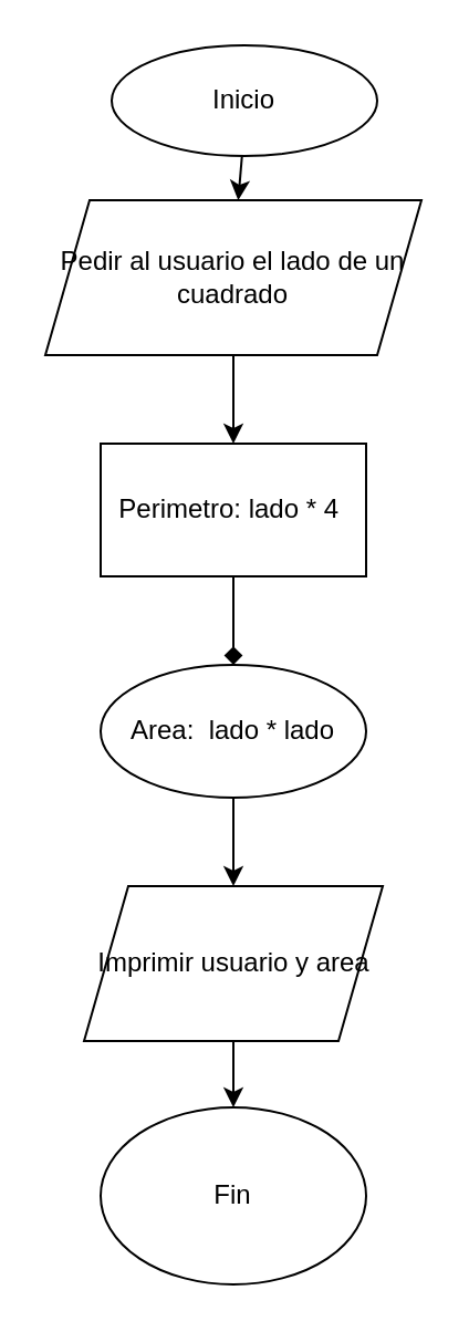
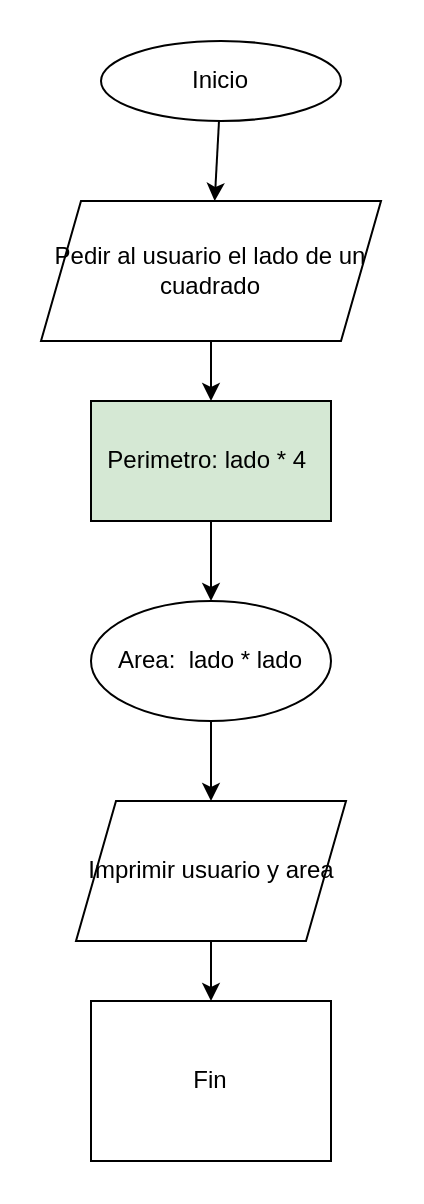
  <mxCell id="0" />
  <mxCell id="1" parent="0" />
  <mxCell id="2" value="" style="edgeStyle=none;html=1;" edge="1" parent="1" source="3" target="5"><mxGeometry relative="1" as="geometry" /></mxCell>
- <mxCell id="3" value="Inicio" style="ellipse;whiteSpace=wrap;html=1;" vertex="1" parent="1"><mxGeometry x="50" y="20" width="120" height="50" as="geometry" /></mxCell>
+ <mxCell id="3" value="Inicio" style="ellipse;whiteSpace=wrap;html=1;" vertex="1" parent="1"><mxGeometry x="50" y="20" width="120" height="40" as="geometry" /></mxCell>
  <mxCell id="4" value="" style="edgeStyle=none;html=1;" edge="1" parent="1" source="5" target="7"><mxGeometry relative="1" as="geometry" /></mxCell>
- <mxCell id="5" value="Pedir al usuario el lado de un cuadrado&lt;br&gt;" style="shape=parallelogram;perimeter=parallelogramPerimeter;whiteSpace=wrap;html=1;fixedSize=1;" vertex="1" parent="1"><mxGeometry x="20" y="90" width="170" height="70" as="geometry" /></mxCell>
- <mxCell id="6" value="" style="edgeStyle=none;html=1;endArrow=diamond;" edge="1" parent="1" source="7" target="9"><mxGeometry relative="1" as="geometry" /></mxCell>
- <mxCell id="7" value="Perimetro: lado * 4&amp;nbsp;" style="whiteSpace=wrap;html=1;" vertex="1" parent="1"><mxGeometry x="45" y="200" width="120" height="60" as="geometry" /></mxCell>
+ <mxCell id="5" value="Pedir al usuario el lado de un cuadrado&lt;br&gt;" style="shape=parallelogram;perimeter=parallelogramPerimeter;whiteSpace=wrap;html=1;fixedSize=1;" vertex="1" parent="1"><mxGeometry x="20" y="100" width="170" height="70" as="geometry" /></mxCell>
+ <mxCell id="6" value="" style="edgeStyle=none;html=1;" edge="1" parent="1" source="7" target="9"><mxGeometry relative="1" as="geometry" /></mxCell>
+ <mxCell id="7" value="Perimetro: lado * 4&amp;nbsp;" style="whiteSpace=wrap;html=1;fillColor=#d5e8d4;" vertex="1" parent="1"><mxGeometry x="45" y="200" width="120" height="60" as="geometry" /></mxCell>
  <mxCell id="8" value="" style="edgeStyle=none;html=1;" edge="1" parent="1" source="9" target="11"><mxGeometry relative="1" as="geometry" /></mxCell>
  <mxCell id="9" value="Area:&amp;nbsp; lado * lado" style="ellipse;whiteSpace=wrap;html=1;" vertex="1" parent="1"><mxGeometry x="45" y="300" width="120" height="60" as="geometry" /></mxCell>
  <mxCell id="10" value="" style="edgeStyle=none;html=1;" edge="1" parent="1" source="11" target="12"><mxGeometry relative="1" as="geometry" /></mxCell>
  <mxCell id="11" value="Imprimir usuario y area" style="shape=parallelogram;perimeter=parallelogramPerimeter;whiteSpace=wrap;html=1;fixedSize=1;" vertex="1" parent="1"><mxGeometry x="37.5" y="400" width="135" height="70" as="geometry" /></mxCell>
- <mxCell id="12" value="Fin&lt;br&gt;" style="ellipse;whiteSpace=wrap;html=1;" vertex="1" parent="1"><mxGeometry x="45" y="500" width="120" height="80" as="geometry" /></mxCell>
+ <mxCell id="12" value="Fin&lt;br&gt;" style="whiteSpace=wrap;html=1;rounded=0;" vertex="1" parent="1"><mxGeometry x="45" y="500" width="120" height="80" as="geometry" /></mxCell>
